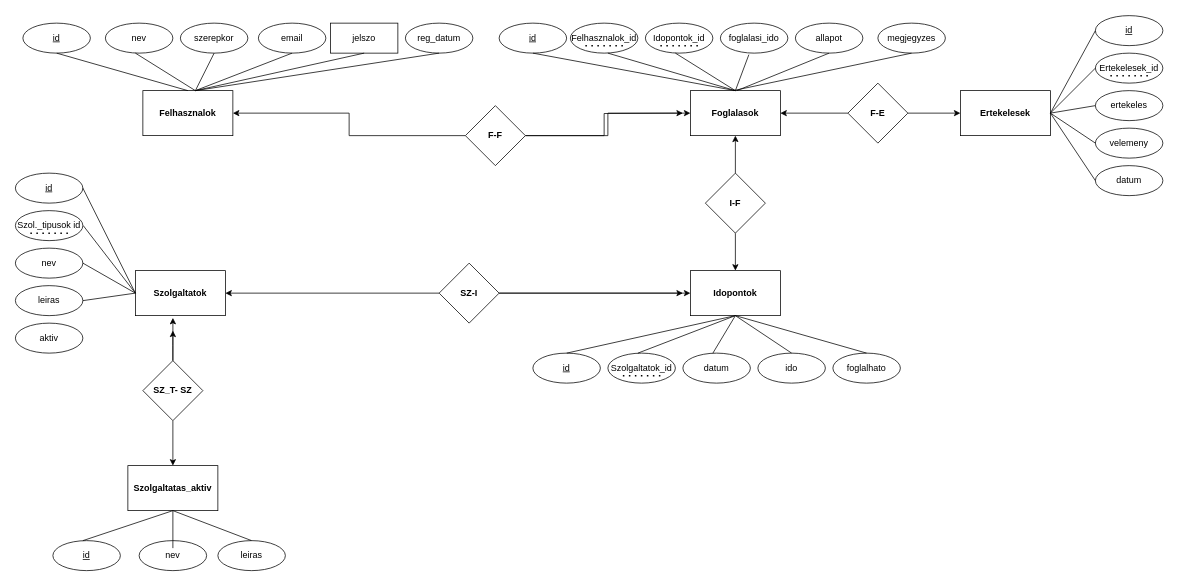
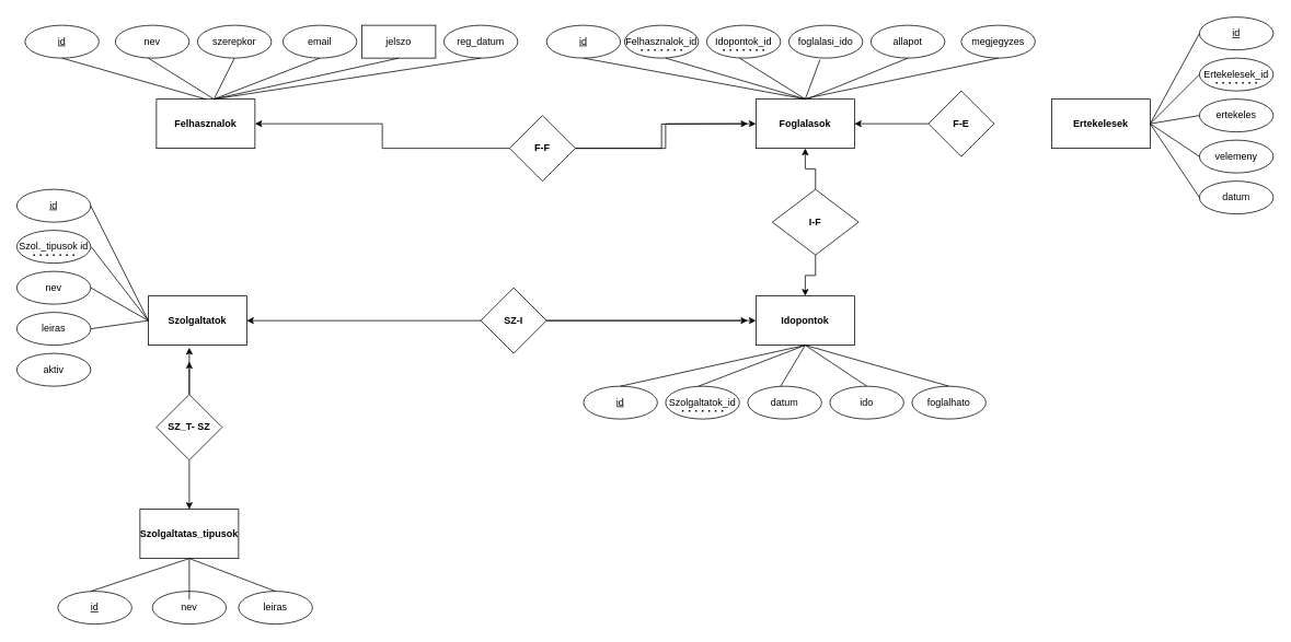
  <mxCell id="0" />
  <mxCell id="1" parent="0" />
  <mxCell id="2" value="&lt;b&gt;Felhasznalok&lt;/b&gt;" style="rounded=0;whiteSpace=wrap;html=1;" parent="1" vertex="1"><mxGeometry x="190" y="120" width="120" height="60" as="geometry" /></mxCell>
  <mxCell id="3" value="&lt;u&gt;id&lt;/u&gt;" style="ellipse;whiteSpace=wrap;html=1;" parent="1" vertex="1"><mxGeometry x="30" y="30" width="90" height="40" as="geometry" /></mxCell>
  <mxCell id="4" value="nev" style="ellipse;whiteSpace=wrap;html=1;" parent="1" vertex="1"><mxGeometry x="140" y="30" width="90" height="40" as="geometry" /></mxCell>
  <mxCell id="5" value="email" style="ellipse;whiteSpace=wrap;html=1;" parent="1" vertex="1"><mxGeometry x="344" y="30" width="90" height="40" as="geometry" /></mxCell>
  <mxCell id="6" value="jelszo" style="whiteSpace=wrap;html=1;rounded=0;" parent="1" vertex="1"><mxGeometry x="440" y="30" width="90" height="40" as="geometry" /></mxCell>
  <mxCell id="7" value="szerepkor" style="ellipse;whiteSpace=wrap;html=1;" parent="1" vertex="1"><mxGeometry x="240" y="30" width="90" height="40" as="geometry" /></mxCell>
  <mxCell id="8" value="&lt;b&gt;Szolgaltatok&lt;/b&gt;" style="rounded=0;whiteSpace=wrap;html=1;" parent="1" vertex="1"><mxGeometry x="180" y="360" width="120" height="60" as="geometry" /></mxCell>
  <mxCell id="9" value="reg_datum" style="ellipse;whiteSpace=wrap;html=1;" parent="1" vertex="1"><mxGeometry x="540" y="30" width="90" height="40" as="geometry" /></mxCell>
  <mxCell id="10" value="&lt;u style=&quot;&quot;&gt;id&lt;/u&gt;" style="ellipse;whiteSpace=wrap;html=1;" parent="1" vertex="1"><mxGeometry y="230" width="90" height="40" as="geometry" x="20" /></mxCell>
  <mxCell id="11" value="&lt;font style=&quot;font-size: 12px;&quot;&gt;Szol._tipusok id&lt;/font&gt;" style="ellipse;whiteSpace=wrap;html=1;" parent="1" vertex="1"><mxGeometry y="280" width="90" height="40" as="geometry" x="20" /></mxCell>
  <mxCell id="12" value="nev" style="ellipse;whiteSpace=wrap;html=1;" parent="1" vertex="1"><mxGeometry y="330" width="90" height="40" as="geometry" x="20" /></mxCell>
  <mxCell id="13" value="leiras" style="ellipse;whiteSpace=wrap;html=1;" parent="1" vertex="1"><mxGeometry y="380" width="90" height="40" as="geometry" x="20" /></mxCell>
  <mxCell id="14" value="aktiv" style="ellipse;whiteSpace=wrap;html=1;" parent="1" vertex="1"><mxGeometry y="430" width="90" height="40" as="geometry" x="20" /></mxCell>
  <mxCell id="15" value="&lt;b&gt;Foglalasok&lt;/b&gt;" style="rounded=0;whiteSpace=wrap;html=1;" parent="1" vertex="1"><mxGeometry x="920" y="120" width="120" height="60" as="geometry" /></mxCell>
  <mxCell id="16" value="&lt;u&gt;id&lt;/u&gt;" style="ellipse;whiteSpace=wrap;html=1;" parent="1" vertex="1"><mxGeometry x="665" y="30" width="90" height="40" as="geometry" /></mxCell>
  <mxCell id="17" value="Felhasznalok_id" style="ellipse;whiteSpace=wrap;html=1;" parent="1" vertex="1"><mxGeometry x="760" y="30" width="90" height="40" as="geometry" /></mxCell>
  <mxCell id="18" value="Idopontok_id" style="ellipse;whiteSpace=wrap;html=1;" parent="1" vertex="1"><mxGeometry x="860" y="30" width="90" height="40" as="geometry" /></mxCell>
  <mxCell id="19" value="foglalasi_ido&lt;span style=&quot;color: rgba(0, 0, 0, 0); font-family: monospace; font-size: 0px; text-align: start; text-wrap-mode: nowrap;&quot;&gt;%3CmxGraphModel%3E%3Croot%3E%3CmxCell%20id%3D%220%22%2F%3E%3CmxCell%20id%3D%221%22%20parent%3D%220%22%2F%3E%3CmxCell%20id%3D%222%22%20value%3D%22leiras%22%20style%3D%22ellipse%3BwhiteSpace%3Dwrap%3Bhtml%3D1%3B%22%20vertex%3D%221%22%20parent%3D%221%22%3E%3CmxGeometry%20x%3D%22490%22%20y%3D%22580%22%20width%3D%2290%22%20height%3D%2240%22%20as%3D%22geometry%22%2F%3E%3C%2FmxCell%3E%3C%2Froot%3E%3C%2FmxGraphModel%3E&lt;/span&gt;&lt;span style=&quot;color: rgba(0, 0, 0, 0); font-family: monospace; font-size: 0px; text-align: start; text-wrap-mode: nowrap;&quot;&gt;%3CmxGraphModel%3E%3Croot%3E%3CmxCell%20id%3D%220%22%2F%3E%3CmxCell%20id%3D%221%22%20parent%3D%220%22%2F%3E%3CmxCell%20id%3D%222%22%20value%3D%22leiras%22%20style%3D%22ellipse%3BwhiteSpace%3Dwrap%3Bhtml%3D1%3B%22%20vertex%3D%221%22%20parent%3D%221%22%3E%3CmxGeometry%20x%3D%22490%22%20y%3D%22580%22%20width%3D%2290%22%20height%3D%2240%22%20as%3D%22geometry%22%2F%3E%3C%2FmxCell%3E%3C%2Froot%3E%3C%2FmxGraphModel%3E&lt;/span&gt;" style="ellipse;whiteSpace=wrap;html=1;" parent="1" vertex="1"><mxGeometry x="960" y="30" width="90" height="40" as="geometry" /></mxCell>
  <mxCell id="20" value="allapot" style="ellipse;whiteSpace=wrap;html=1;" parent="1" vertex="1"><mxGeometry x="1060" y="30" width="90" height="40" as="geometry" /></mxCell>
  <mxCell id="21" value="megjegyzes" style="ellipse;whiteSpace=wrap;html=1;" parent="1" vertex="1"><mxGeometry x="1170" y="30" width="90" height="40" as="geometry" /></mxCell>
  <mxCell id="22" value="" style="endArrow=none;html=1;rounded=0;exitX=0.5;exitY=0;exitDx=0;exitDy=0;entryX=0.5;entryY=1;entryDx=0;entryDy=0;" parent="1" source="2" target="3" edge="1"><mxGeometry width="50" height="50" relative="1" as="geometry"><mxPoint x="30" y="140" as="sourcePoint" /><mxPoint x="80" y="90" as="targetPoint" /></mxGeometry></mxCell>
  <mxCell id="23" value="" style="endArrow=none;html=1;rounded=0;entryX=0.5;entryY=1;entryDx=0;entryDy=0;" parent="1" edge="1"><mxGeometry width="50" height="50" relative="1" as="geometry"><mxPoint x="260" y="120" as="sourcePoint" /><mxPoint x="180" y="70" as="targetPoint" /></mxGeometry></mxCell>
  <mxCell id="24" value="" style="endArrow=none;html=1;rounded=0;exitX=0.5;exitY=1;exitDx=0;exitDy=0;" parent="1" source="7" edge="1"><mxGeometry width="50" height="50" relative="1" as="geometry"><mxPoint x="250" y="140" as="sourcePoint" /><mxPoint x="260" y="120" as="targetPoint" /></mxGeometry></mxCell>
  <mxCell id="25" value="" style="endArrow=none;html=1;rounded=0;entryX=0.5;entryY=1;entryDx=0;entryDy=0;" parent="1" target="5" edge="1"><mxGeometry width="50" height="50" relative="1" as="geometry"><mxPoint x="260" y="120" as="sourcePoint" /><mxPoint x="420" y="100" as="targetPoint" /></mxGeometry></mxCell>
  <mxCell id="26" value="" style="endArrow=none;html=1;rounded=0;entryX=0.5;entryY=1;entryDx=0;entryDy=0;" parent="1" target="6" edge="1"><mxGeometry width="50" height="50" relative="1" as="geometry"><mxPoint x="260" y="120" as="sourcePoint" /><mxPoint x="389" y="70" as="targetPoint" /></mxGeometry></mxCell>
  <mxCell id="27" value="" style="endArrow=none;html=1;rounded=0;entryX=0.5;entryY=1;entryDx=0;entryDy=0;" parent="1" target="9" edge="1"><mxGeometry width="50" height="50" relative="1" as="geometry"><mxPoint x="260" y="120" as="sourcePoint" /><mxPoint x="595" y="90" as="targetPoint" /></mxGeometry></mxCell>
  <mxCell id="28" style="edgeStyle=orthogonalEdgeStyle;rounded=0;orthogonalLoop=1;jettySize=auto;html=1;exitX=1;exitY=0.5;exitDx=0;exitDy=0;" parent="1" source="31" target="15" edge="1"><mxGeometry relative="1" as="geometry" /></mxCell>
  <mxCell id="29" style="edgeStyle=orthogonalEdgeStyle;rounded=0;orthogonalLoop=1;jettySize=auto;html=1;exitX=1;exitY=0.5;exitDx=0;exitDy=0;" parent="1" source="31" edge="1"><mxGeometry relative="1" as="geometry"><mxPoint x="910" y="150" as="targetPoint" /></mxGeometry></mxCell>
  <mxCell id="30" style="edgeStyle=orthogonalEdgeStyle;rounded=0;orthogonalLoop=1;jettySize=auto;html=1;exitX=0;exitY=0.5;exitDx=0;exitDy=0;entryX=1;entryY=0.5;entryDx=0;entryDy=0;" parent="1" source="31" target="2" edge="1"><mxGeometry relative="1" as="geometry" /></mxCell>
  <mxCell id="31" value="&lt;b&gt;F-F&lt;/b&gt;" style="rhombus;whiteSpace=wrap;html=1;" parent="1" vertex="1"><mxGeometry x="620" y="140" width="80" height="80" as="geometry" /></mxCell>
  <mxCell id="32" value="" style="endArrow=none;html=1;rounded=0;entryX=1;entryY=0.5;entryDx=0;entryDy=0;" parent="1" target="10" edge="1"><mxGeometry width="50" height="50" relative="1" as="geometry"><mxPoint x="180" y="390" as="sourcePoint" /><mxPoint x="310" y="330" as="targetPoint" /></mxGeometry></mxCell>
  <mxCell id="33" value="" style="endArrow=none;html=1;rounded=0;exitX=0.5;exitY=1;exitDx=0;exitDy=0;" parent="1" edge="1"><mxGeometry width="50" height="50" relative="1" as="geometry"><mxPoint x="110.5" y="300" as="sourcePoint" /><mxPoint x="180" y="390" as="targetPoint" /></mxGeometry></mxCell>
  <mxCell id="34" value="" style="endArrow=none;html=1;rounded=0;" parent="1" edge="1"><mxGeometry width="50" height="50" relative="1" as="geometry"><mxPoint x="180" y="390" as="sourcePoint" /><mxPoint x="110" y="350" as="targetPoint" /></mxGeometry></mxCell>
  <mxCell id="35" value="" style="endArrow=none;html=1;rounded=0;entryX=1;entryY=0.5;entryDx=0;entryDy=0;" parent="1" target="13" edge="1"><mxGeometry width="50" height="50" relative="1" as="geometry"><mxPoint x="180" y="390" as="sourcePoint" /><mxPoint x="240" y="500" as="targetPoint" /></mxGeometry></mxCell>
  <mxCell id="36" value="&lt;b&gt;Idopontok&lt;/b&gt;" style="rounded=0;whiteSpace=wrap;html=1;" parent="1" vertex="1"><mxGeometry x="920" y="360" width="120" height="60" as="geometry" /></mxCell>
  <mxCell id="37" value="&lt;u&gt;id&lt;/u&gt;" style="ellipse;whiteSpace=wrap;html=1;" parent="1" vertex="1"><mxGeometry x="710" y="470" width="90" height="40" as="geometry" /></mxCell>
  <mxCell id="38" value="Szolgaltatok_id" style="ellipse;whiteSpace=wrap;html=1;" parent="1" vertex="1"><mxGeometry x="810" y="470" width="90" height="40" as="geometry" /></mxCell>
  <mxCell id="39" value="datum" style="ellipse;whiteSpace=wrap;html=1;" parent="1" vertex="1"><mxGeometry x="910" y="470" width="90" height="40" as="geometry" /></mxCell>
  <mxCell id="40" value="ido" style="ellipse;whiteSpace=wrap;html=1;" parent="1" vertex="1"><mxGeometry x="1010" y="470" width="90" height="40" as="geometry" /></mxCell>
  <mxCell id="41" value="foglalhato" style="ellipse;whiteSpace=wrap;html=1;" parent="1" vertex="1"><mxGeometry x="1110" y="470" width="90" height="40" as="geometry" /></mxCell>
  <mxCell id="42" value="" style="endArrow=none;html=1;rounded=0;exitX=0.5;exitY=0;exitDx=0;exitDy=0;" parent="1" source="37" edge="1"><mxGeometry width="50" height="50" relative="1" as="geometry"><mxPoint x="930" y="470" as="sourcePoint" /><mxPoint x="980" y="420" as="targetPoint" /></mxGeometry></mxCell>
  <mxCell id="43" value="" style="endArrow=none;html=1;rounded=0;exitX=0.5;exitY=0;exitDx=0;exitDy=0;" parent="1" edge="1"><mxGeometry width="50" height="50" relative="1" as="geometry"><mxPoint x="850" y="470" as="sourcePoint" /><mxPoint x="980" y="420" as="targetPoint" /></mxGeometry></mxCell>
  <mxCell id="44" value="" style="endArrow=none;html=1;rounded=0;exitX=0.5;exitY=0;exitDx=0;exitDy=0;" parent="1" edge="1"><mxGeometry width="50" height="50" relative="1" as="geometry"><mxPoint x="950" y="470" as="sourcePoint" /><mxPoint x="980" y="420" as="targetPoint" /></mxGeometry></mxCell>
  <mxCell id="45" value="" style="endArrow=none;html=1;rounded=0;exitX=0.5;exitY=0;exitDx=0;exitDy=0;" parent="1" source="40" edge="1"><mxGeometry width="50" height="50" relative="1" as="geometry"><mxPoint x="950" y="470" as="sourcePoint" /><mxPoint x="980" y="420" as="targetPoint" /></mxGeometry></mxCell>
  <mxCell id="46" value="" style="endArrow=none;html=1;rounded=0;exitX=0.5;exitY=0;exitDx=0;exitDy=0;" parent="1" edge="1"><mxGeometry width="50" height="50" relative="1" as="geometry"><mxPoint x="1155" y="470" as="sourcePoint" /><mxPoint x="980" y="420" as="targetPoint" /></mxGeometry></mxCell>
- <mxCell id="47" value="&lt;b&gt;Szolgaltatas_aktiv&lt;/b&gt;" style="rounded=0;whiteSpace=wrap;html=1;" parent="1" vertex="1"><mxGeometry x="170" y="620" width="120" height="60" as="geometry" /></mxCell>
+ <mxCell id="47" value="&lt;b&gt;Szolgaltatas_tipusok&lt;/b&gt;" style="rounded=0;whiteSpace=wrap;html=1;" parent="1" vertex="1"><mxGeometry x="170" y="620" width="120" height="60" as="geometry" /></mxCell>
  <mxCell id="48" value="&lt;u&gt;id&lt;/u&gt;" style="ellipse;whiteSpace=wrap;html=1;" parent="1" vertex="1"><mxGeometry x="70" y="720" width="90" height="40" as="geometry" /></mxCell>
  <mxCell id="49" value="nev" style="ellipse;whiteSpace=wrap;html=1;" parent="1" vertex="1"><mxGeometry x="185" y="720" width="90" height="40" as="geometry" /></mxCell>
  <mxCell id="50" value="leiras" style="ellipse;whiteSpace=wrap;html=1;" parent="1" vertex="1"><mxGeometry x="290" y="720" width="90" height="40" as="geometry" /></mxCell>
  <mxCell id="51" style="edgeStyle=orthogonalEdgeStyle;rounded=0;orthogonalLoop=1;jettySize=auto;html=1;exitX=1;exitY=0.5;exitDx=0;exitDy=0;" parent="1" source="54" target="36" edge="1"><mxGeometry relative="1" as="geometry" /></mxCell>
  <mxCell id="52" style="edgeStyle=orthogonalEdgeStyle;rounded=0;orthogonalLoop=1;jettySize=auto;html=1;exitX=1;exitY=0.5;exitDx=0;exitDy=0;" parent="1" source="54" edge="1"><mxGeometry relative="1" as="geometry"><mxPoint x="910" y="390" as="targetPoint" /></mxGeometry></mxCell>
  <mxCell id="53" style="edgeStyle=orthogonalEdgeStyle;rounded=0;orthogonalLoop=1;jettySize=auto;html=1;exitX=0;exitY=0.5;exitDx=0;exitDy=0;entryX=1;entryY=0.5;entryDx=0;entryDy=0;" parent="1" source="54" target="8" edge="1"><mxGeometry relative="1" as="geometry" /></mxCell>
  <mxCell id="54" value="&lt;b&gt;SZ-I&lt;/b&gt;" style="rhombus;whiteSpace=wrap;html=1;" parent="1" vertex="1"><mxGeometry x="585" y="350" width="80" height="80" as="geometry" /></mxCell>
  <mxCell id="55" style="edgeStyle=orthogonalEdgeStyle;rounded=0;orthogonalLoop=1;jettySize=auto;html=1;exitX=0.5;exitY=0;exitDx=0;exitDy=0;entryX=0.5;entryY=1;entryDx=0;entryDy=0;" parent="1" source="57" target="15" edge="1"><mxGeometry relative="1" as="geometry" /></mxCell>
  <mxCell id="56" style="edgeStyle=orthogonalEdgeStyle;rounded=0;orthogonalLoop=1;jettySize=auto;html=1;exitX=0.5;exitY=1;exitDx=0;exitDy=0;entryX=0.5;entryY=0;entryDx=0;entryDy=0;" parent="1" source="57" target="36" edge="1"><mxGeometry relative="1" as="geometry" /></mxCell>
- <mxCell id="57" value="&lt;b&gt;I-F&lt;/b&gt;" style="rhombus;whiteSpace=wrap;html=1;" parent="1" vertex="1"><mxGeometry x="940" y="230" width="80" height="80" as="geometry" /></mxCell>
+ <mxCell id="57" value="&lt;b&gt;I-F&lt;/b&gt;" style="rhombus;whiteSpace=wrap;html=1;" parent="1" vertex="1"><mxGeometry x="940" y="230" width="105" height="80" as="geometry" /></mxCell>
  <mxCell id="58" value="" style="endArrow=none;html=1;rounded=0;entryX=0.5;entryY=1;entryDx=0;entryDy=0;" parent="1" target="47" edge="1"><mxGeometry width="50" height="50" relative="1" as="geometry"><mxPoint x="110" y="720" as="sourcePoint" /><mxPoint x="160" y="670" as="targetPoint" /></mxGeometry></mxCell>
  <mxCell id="59" value="" style="endArrow=none;html=1;rounded=0;entryX=0.5;entryY=1;entryDx=0;entryDy=0;" parent="1" target="47" edge="1"><mxGeometry width="50" height="50" relative="1" as="geometry"><mxPoint x="230" y="730" as="sourcePoint" /><mxPoint x="350" y="680" as="targetPoint" /></mxGeometry></mxCell>
  <mxCell id="60" value="" style="endArrow=none;html=1;rounded=0;entryX=0.5;entryY=1;entryDx=0;entryDy=0;exitX=0.5;exitY=0;exitDx=0;exitDy=0;" parent="1" source="50" target="47" edge="1"><mxGeometry width="50" height="50" relative="1" as="geometry"><mxPoint x="240" y="710" as="sourcePoint" /><mxPoint x="260" y="670" as="targetPoint" /></mxGeometry></mxCell>
  <mxCell id="61" style="edgeStyle=orthogonalEdgeStyle;rounded=0;orthogonalLoop=1;jettySize=auto;html=1;exitX=0.5;exitY=0;exitDx=0;exitDy=0;" parent="1" source="63" edge="1"><mxGeometry relative="1" as="geometry"><mxPoint x="230" y="440" as="targetPoint" /></mxGeometry></mxCell>
  <mxCell id="62" style="edgeStyle=orthogonalEdgeStyle;rounded=0;orthogonalLoop=1;jettySize=auto;html=1;exitX=0.5;exitY=1;exitDx=0;exitDy=0;" parent="1" source="63" target="47" edge="1"><mxGeometry relative="1" as="geometry" /></mxCell>
  <mxCell id="63" value="&lt;b&gt;SZ_T- SZ&lt;/b&gt;" style="rhombus;whiteSpace=wrap;html=1;" parent="1" vertex="1"><mxGeometry x="190" y="480" width="80" height="80" as="geometry" /></mxCell>
  <mxCell id="64" style="edgeStyle=orthogonalEdgeStyle;rounded=0;orthogonalLoop=1;jettySize=auto;html=1;exitX=0.5;exitY=0;exitDx=0;exitDy=0;entryX=0.417;entryY=1.05;entryDx=0;entryDy=0;entryPerimeter=0;" parent="1" source="63" target="8" edge="1"><mxGeometry relative="1" as="geometry" /></mxCell>
  <mxCell id="65" value="" style="endArrow=none;html=1;rounded=0;exitX=0.5;exitY=0;exitDx=0;exitDy=0;" parent="1" source="15" edge="1"><mxGeometry width="50" height="50" relative="1" as="geometry"><mxPoint x="660" y="120" as="sourcePoint" /><mxPoint x="710" y="70" as="targetPoint" /></mxGeometry></mxCell>
  <mxCell id="66" value="" style="endArrow=none;html=1;rounded=0;exitX=0.5;exitY=0;exitDx=0;exitDy=0;" parent="1" source="15" edge="1"><mxGeometry width="50" height="50" relative="1" as="geometry"><mxPoint x="1080" y="120" as="sourcePoint" /><mxPoint x="810" y="70" as="targetPoint" /></mxGeometry></mxCell>
  <mxCell id="67" value="" style="endArrow=none;html=1;rounded=0;exitX=0.5;exitY=0;exitDx=0;exitDy=0;" parent="1" source="15" edge="1"><mxGeometry width="50" height="50" relative="1" as="geometry"><mxPoint x="1070" y="120" as="sourcePoint" /><mxPoint x="900" y="70" as="targetPoint" /></mxGeometry></mxCell>
  <mxCell id="68" value="" style="endArrow=none;html=1;rounded=0;exitX=0.422;exitY=1.05;exitDx=0;exitDy=0;exitPerimeter=0;" parent="1" source="19" edge="1"><mxGeometry width="50" height="50" relative="1" as="geometry"><mxPoint x="1050" y="160" as="sourcePoint" /><mxPoint x="980" y="120" as="targetPoint" /></mxGeometry></mxCell>
  <mxCell id="69" value="" style="endArrow=none;html=1;rounded=0;exitX=0.5;exitY=1;exitDx=0;exitDy=0;" parent="1" source="20" edge="1"><mxGeometry width="50" height="50" relative="1" as="geometry"><mxPoint x="1000" y="72" as="sourcePoint" /><mxPoint x="982" y="120" as="targetPoint" /></mxGeometry></mxCell>
  <mxCell id="70" value="" style="endArrow=none;html=1;rounded=0;exitX=0.5;exitY=1;exitDx=0;exitDy=0;" parent="1" source="21" edge="1"><mxGeometry width="50" height="50" relative="1" as="geometry"><mxPoint x="1100" y="70" as="sourcePoint" /><mxPoint x="977" y="120" as="targetPoint" /></mxGeometry></mxCell>
  <mxCell id="71" value="" style="endArrow=none;dashed=1;html=1;dashPattern=1 3;strokeWidth=2;rounded=0;" parent="1" edge="1"><mxGeometry width="50" height="50" relative="1" as="geometry"><mxPoint x="780" y="60" as="sourcePoint" /><mxPoint x="830" y="60" as="targetPoint" /></mxGeometry></mxCell>
  <mxCell id="72" value="" style="endArrow=none;dashed=1;html=1;dashPattern=1 3;strokeWidth=2;rounded=0;" parent="1" edge="1"><mxGeometry width="50" height="50" relative="1" as="geometry"><mxPoint x="880" y="60" as="sourcePoint" /><mxPoint x="930" y="60" as="targetPoint" /></mxGeometry></mxCell>
  <mxCell id="73" value="" style="endArrow=none;dashed=1;html=1;dashPattern=1 3;strokeWidth=2;rounded=0;" parent="1" edge="1"><mxGeometry width="50" height="50" relative="1" as="geometry"><mxPoint x="40" y="310" as="sourcePoint" /><mxPoint x="90" y="310" as="targetPoint" /></mxGeometry></mxCell>
  <mxCell id="74" value="" style="endArrow=none;dashed=1;html=1;dashPattern=1 3;strokeWidth=2;rounded=0;" parent="1" edge="1"><mxGeometry width="50" height="50" relative="1" as="geometry"><mxPoint x="830" y="500" as="sourcePoint" /><mxPoint x="880" y="500" as="targetPoint" /></mxGeometry></mxCell>
  <mxCell id="75" value="&lt;b&gt;Ertekelesek&lt;/b&gt;" style="rounded=0;whiteSpace=wrap;html=1;" vertex="1" parent="1"><mxGeometry x="1280" y="120" width="120" height="60" as="geometry" /></mxCell>
  <mxCell id="76" value="&lt;u&gt;id&lt;/u&gt;" style="ellipse;whiteSpace=wrap;html=1;" vertex="1" parent="1"><mxGeometry x="1460" y="20" width="90" height="40" as="geometry" /></mxCell>
  <mxCell id="77" value="Ertekelesek_id" style="ellipse;whiteSpace=wrap;html=1;" vertex="1" parent="1"><mxGeometry x="1460" y="70" width="90" height="40" as="geometry" /></mxCell>
  <mxCell id="78" value="ertekeles" style="ellipse;whiteSpace=wrap;html=1;" vertex="1" parent="1"><mxGeometry x="1460" y="120" width="90" height="40" as="geometry" /></mxCell>
  <mxCell id="79" value="velemeny" style="ellipse;whiteSpace=wrap;html=1;" vertex="1" parent="1"><mxGeometry x="1460" y="170" width="90" height="40" as="geometry" /></mxCell>
  <mxCell id="80" value="datum" style="ellipse;whiteSpace=wrap;html=1;" vertex="1" parent="1"><mxGeometry x="1460" y="220" width="90" height="40" as="geometry" /></mxCell>
  <mxCell id="81" value="" style="endArrow=none;html=1;rounded=0;exitX=1;exitY=0.5;exitDx=0;exitDy=0;" edge="1" parent="1" source="75"><mxGeometry width="50" height="50" relative="1" as="geometry"><mxPoint x="1410" y="90" as="sourcePoint" /><mxPoint x="1460" y="40" as="targetPoint" /></mxGeometry></mxCell>
  <mxCell id="82" value="" style="endArrow=none;html=1;rounded=0;entryX=0;entryY=0.5;entryDx=0;entryDy=0;" edge="1" parent="1" target="77"><mxGeometry width="50" height="50" relative="1" as="geometry"><mxPoint x="1400" y="150" as="sourcePoint" /><mxPoint x="1450" y="100" as="targetPoint" /></mxGeometry></mxCell>
  <mxCell id="83" value="" style="endArrow=none;html=1;rounded=0;entryX=0;entryY=0.5;entryDx=0;entryDy=0;" edge="1" parent="1" target="79"><mxGeometry width="50" height="50" relative="1" as="geometry"><mxPoint x="1400" y="150" as="sourcePoint" /><mxPoint x="1460" y="100" as="targetPoint" /></mxGeometry></mxCell>
  <mxCell id="84" value="" style="endArrow=none;html=1;rounded=0;entryX=0;entryY=0.5;entryDx=0;entryDy=0;" edge="1" parent="1" target="78"><mxGeometry width="50" height="50" relative="1" as="geometry"><mxPoint x="1400" y="150" as="sourcePoint" /><mxPoint x="1460" y="100" as="targetPoint" /></mxGeometry></mxCell>
  <mxCell id="85" value="" style="endArrow=none;html=1;rounded=0;entryX=0;entryY=0.5;entryDx=0;entryDy=0;" edge="1" parent="1" target="80"><mxGeometry width="50" height="50" relative="1" as="geometry"><mxPoint x="1400" y="150" as="sourcePoint" /><mxPoint x="1460" y="220" as="targetPoint" /></mxGeometry></mxCell>
  <mxCell id="86" style="edgeStyle=orthogonalEdgeStyle;rounded=0;orthogonalLoop=1;jettySize=auto;html=1;exitX=0;exitY=0.5;exitDx=0;exitDy=0;" edge="1" parent="1" source="88" target="15"><mxGeometry relative="1" as="geometry" /></mxCell>
- <mxCell id="87" style="edgeStyle=orthogonalEdgeStyle;rounded=0;orthogonalLoop=1;jettySize=auto;html=1;exitX=1;exitY=0.5;exitDx=0;exitDy=0;entryX=0;entryY=0.5;entryDx=0;entryDy=0;" edge="1" parent="1" source="88" target="75"><mxGeometry relative="1" as="geometry" /></mxCell>
  <mxCell id="88" value="&lt;b&gt;F-E&lt;/b&gt;" style="rhombus;whiteSpace=wrap;html=1;" vertex="1" parent="1"><mxGeometry x="1130" y="110" width="80" height="80" as="geometry" /></mxCell>
  <mxCell id="89" value="" style="endArrow=none;dashed=1;html=1;dashPattern=1 3;strokeWidth=2;rounded=0;" edge="1" parent="1"><mxGeometry width="50" height="50" relative="1" as="geometry"><mxPoint x="1480" y="100" as="sourcePoint" /><mxPoint x="1530" y="100" as="targetPoint" /></mxGeometry></mxCell>
